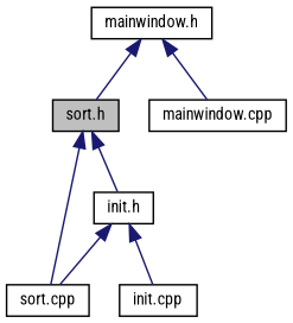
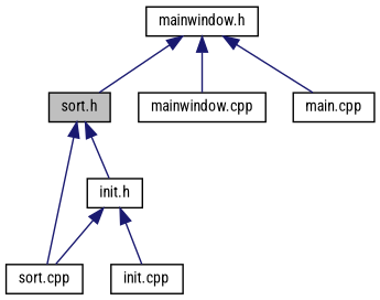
  digraph {
    fontname="Roboto Condensed"
    node [color=black fillcolor=white fontname="Roboto Condensed" fontsize=10 shape=record style=filled]
    edge [color=midnightblue dir=back fontname="Roboto Condensed" fontsize=10 labelfontname=Helvetica labelfontsize=10 style=solid]
    n1 [fillcolor=grey75 fontcolor=black height=0.2 label="sort.h" width=0.4]
    n2 [height=0.2 label="init.h" width=0.4]
    n3 [height=0.2 label="sort.cpp" width=0.4]
    n4 [height=0.2 label="init.cpp" width=0.4]
    n5 [height=0.2 label="mainwindow.h" width=0.4]
    n6 [height=0.2 label="mainwindow.cpp" width=0.4]
+   n7 [height=0.2 label="main.cpp" width=0.4]
    n1 -> n2
    n1 -> n3
    n2 -> n3
    n2 -> n4
    n5 -> n1
    n5 -> n6
+   n5 -> n7
  }
